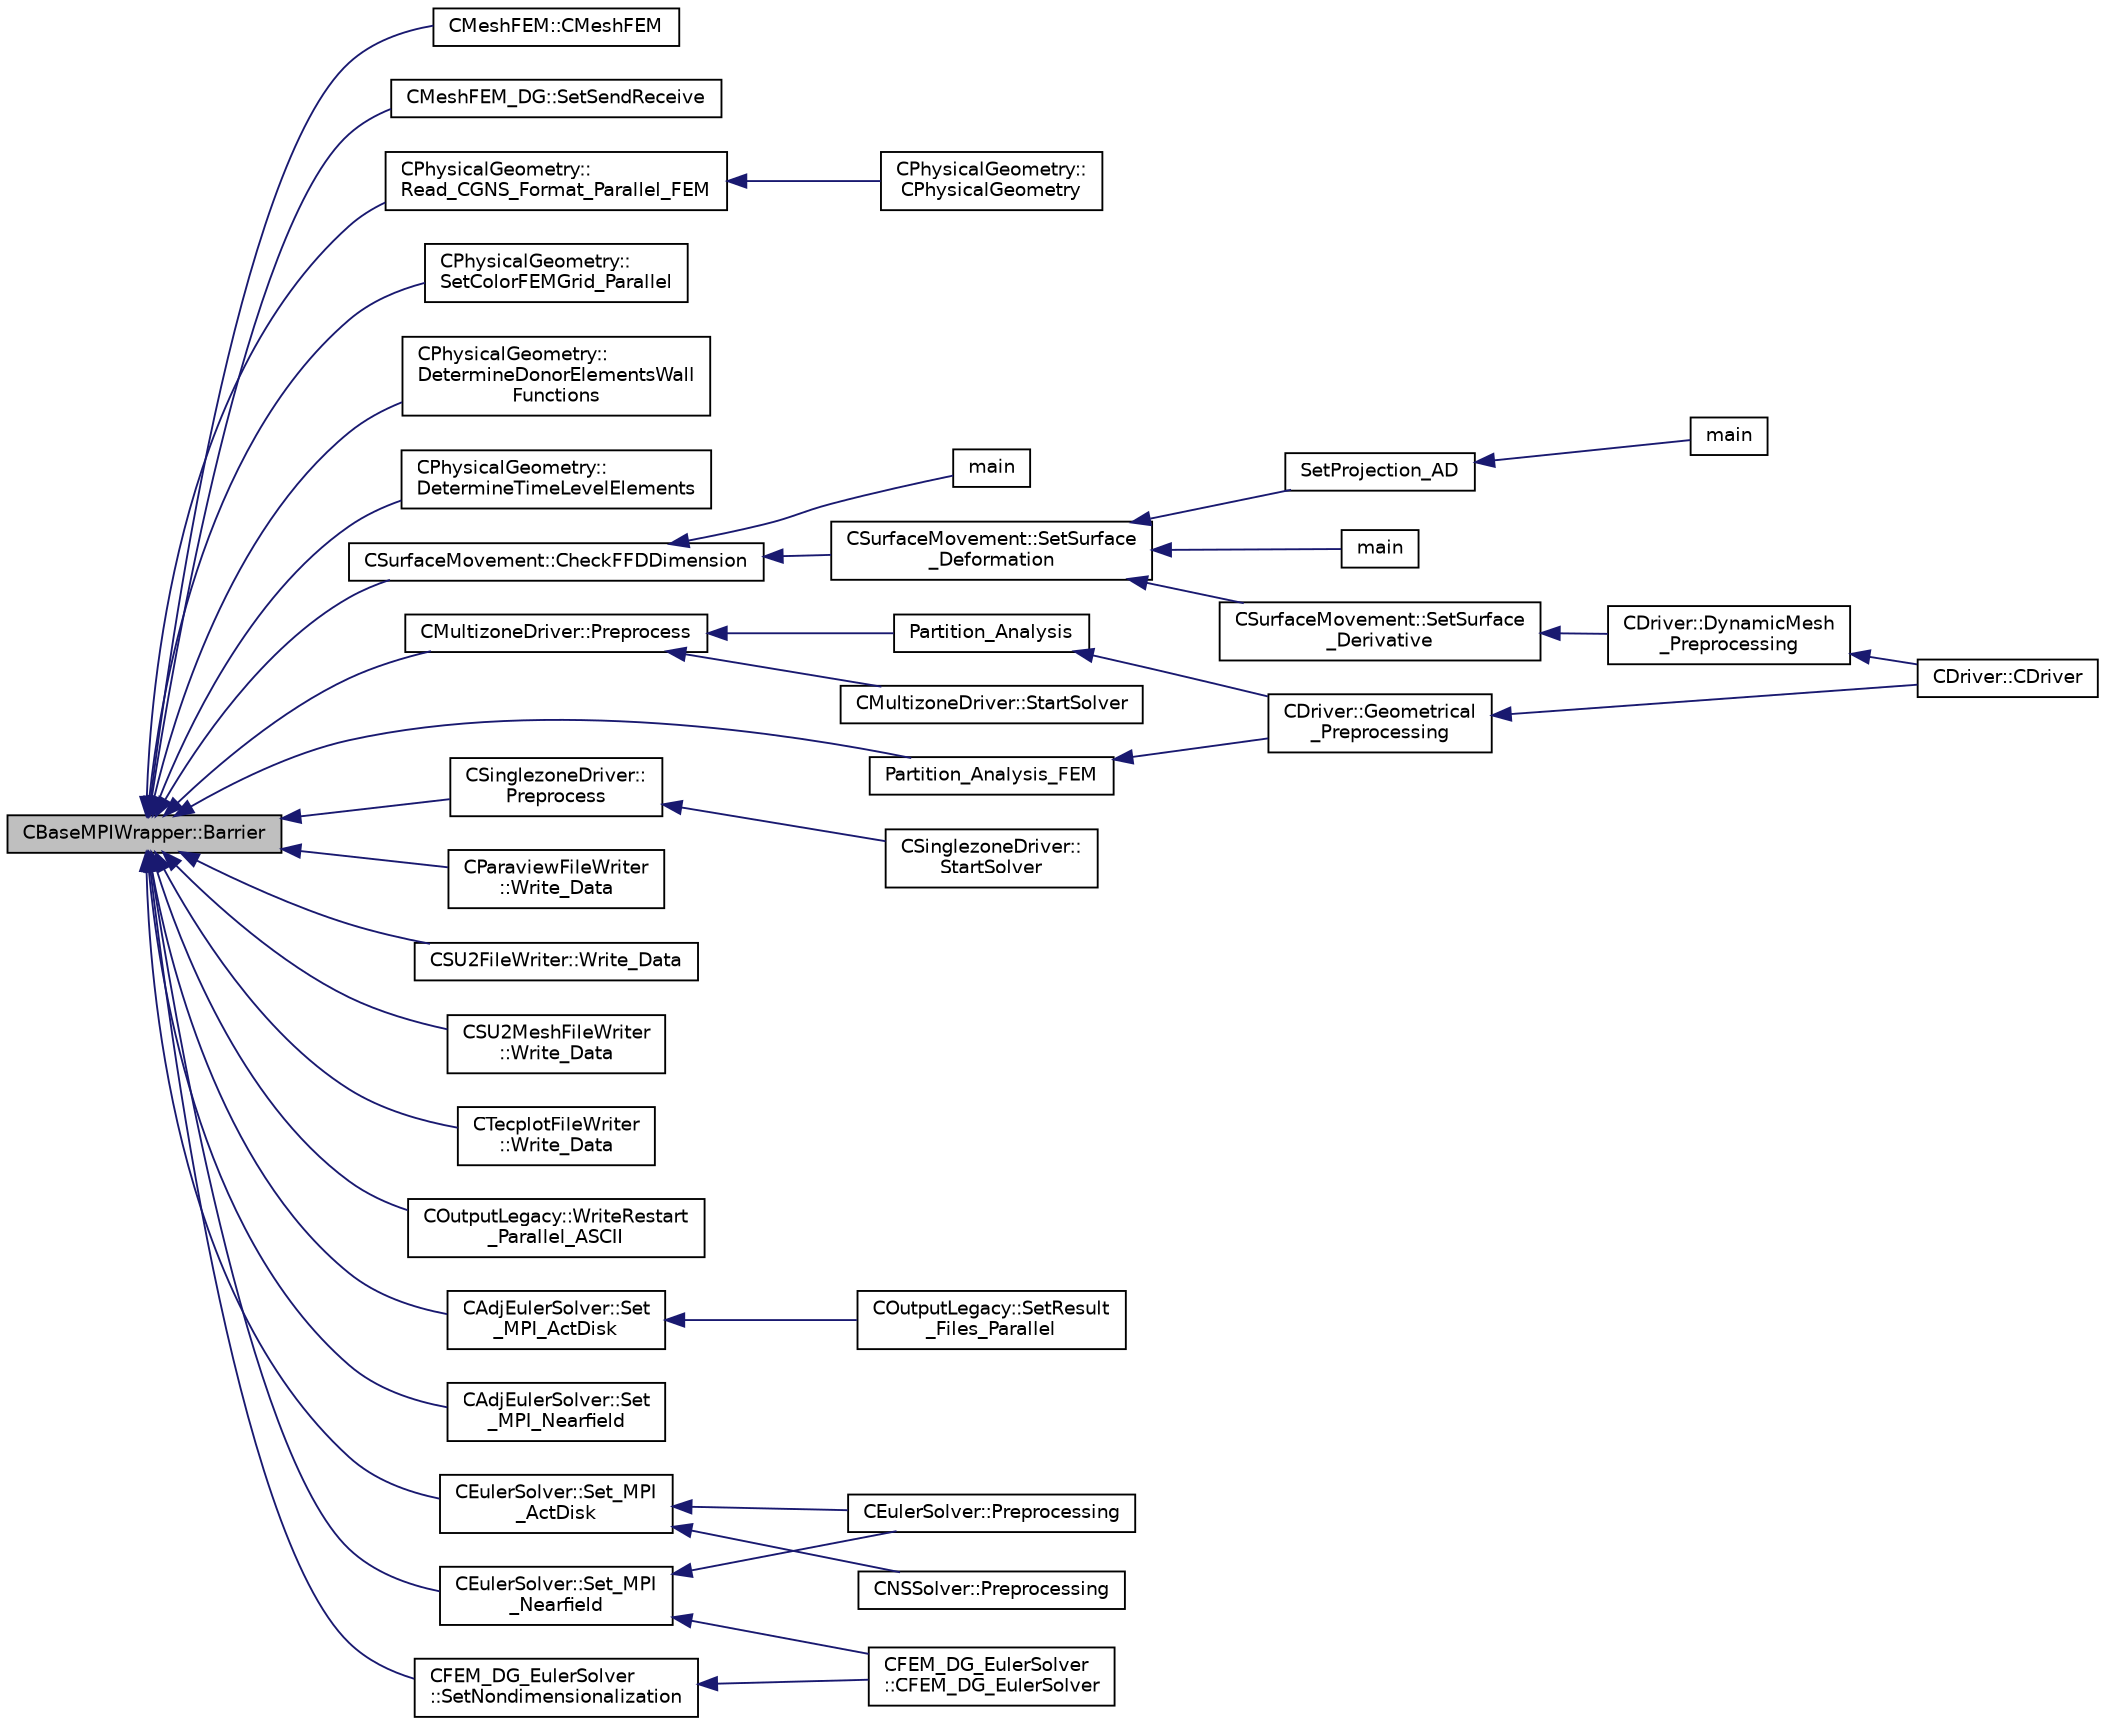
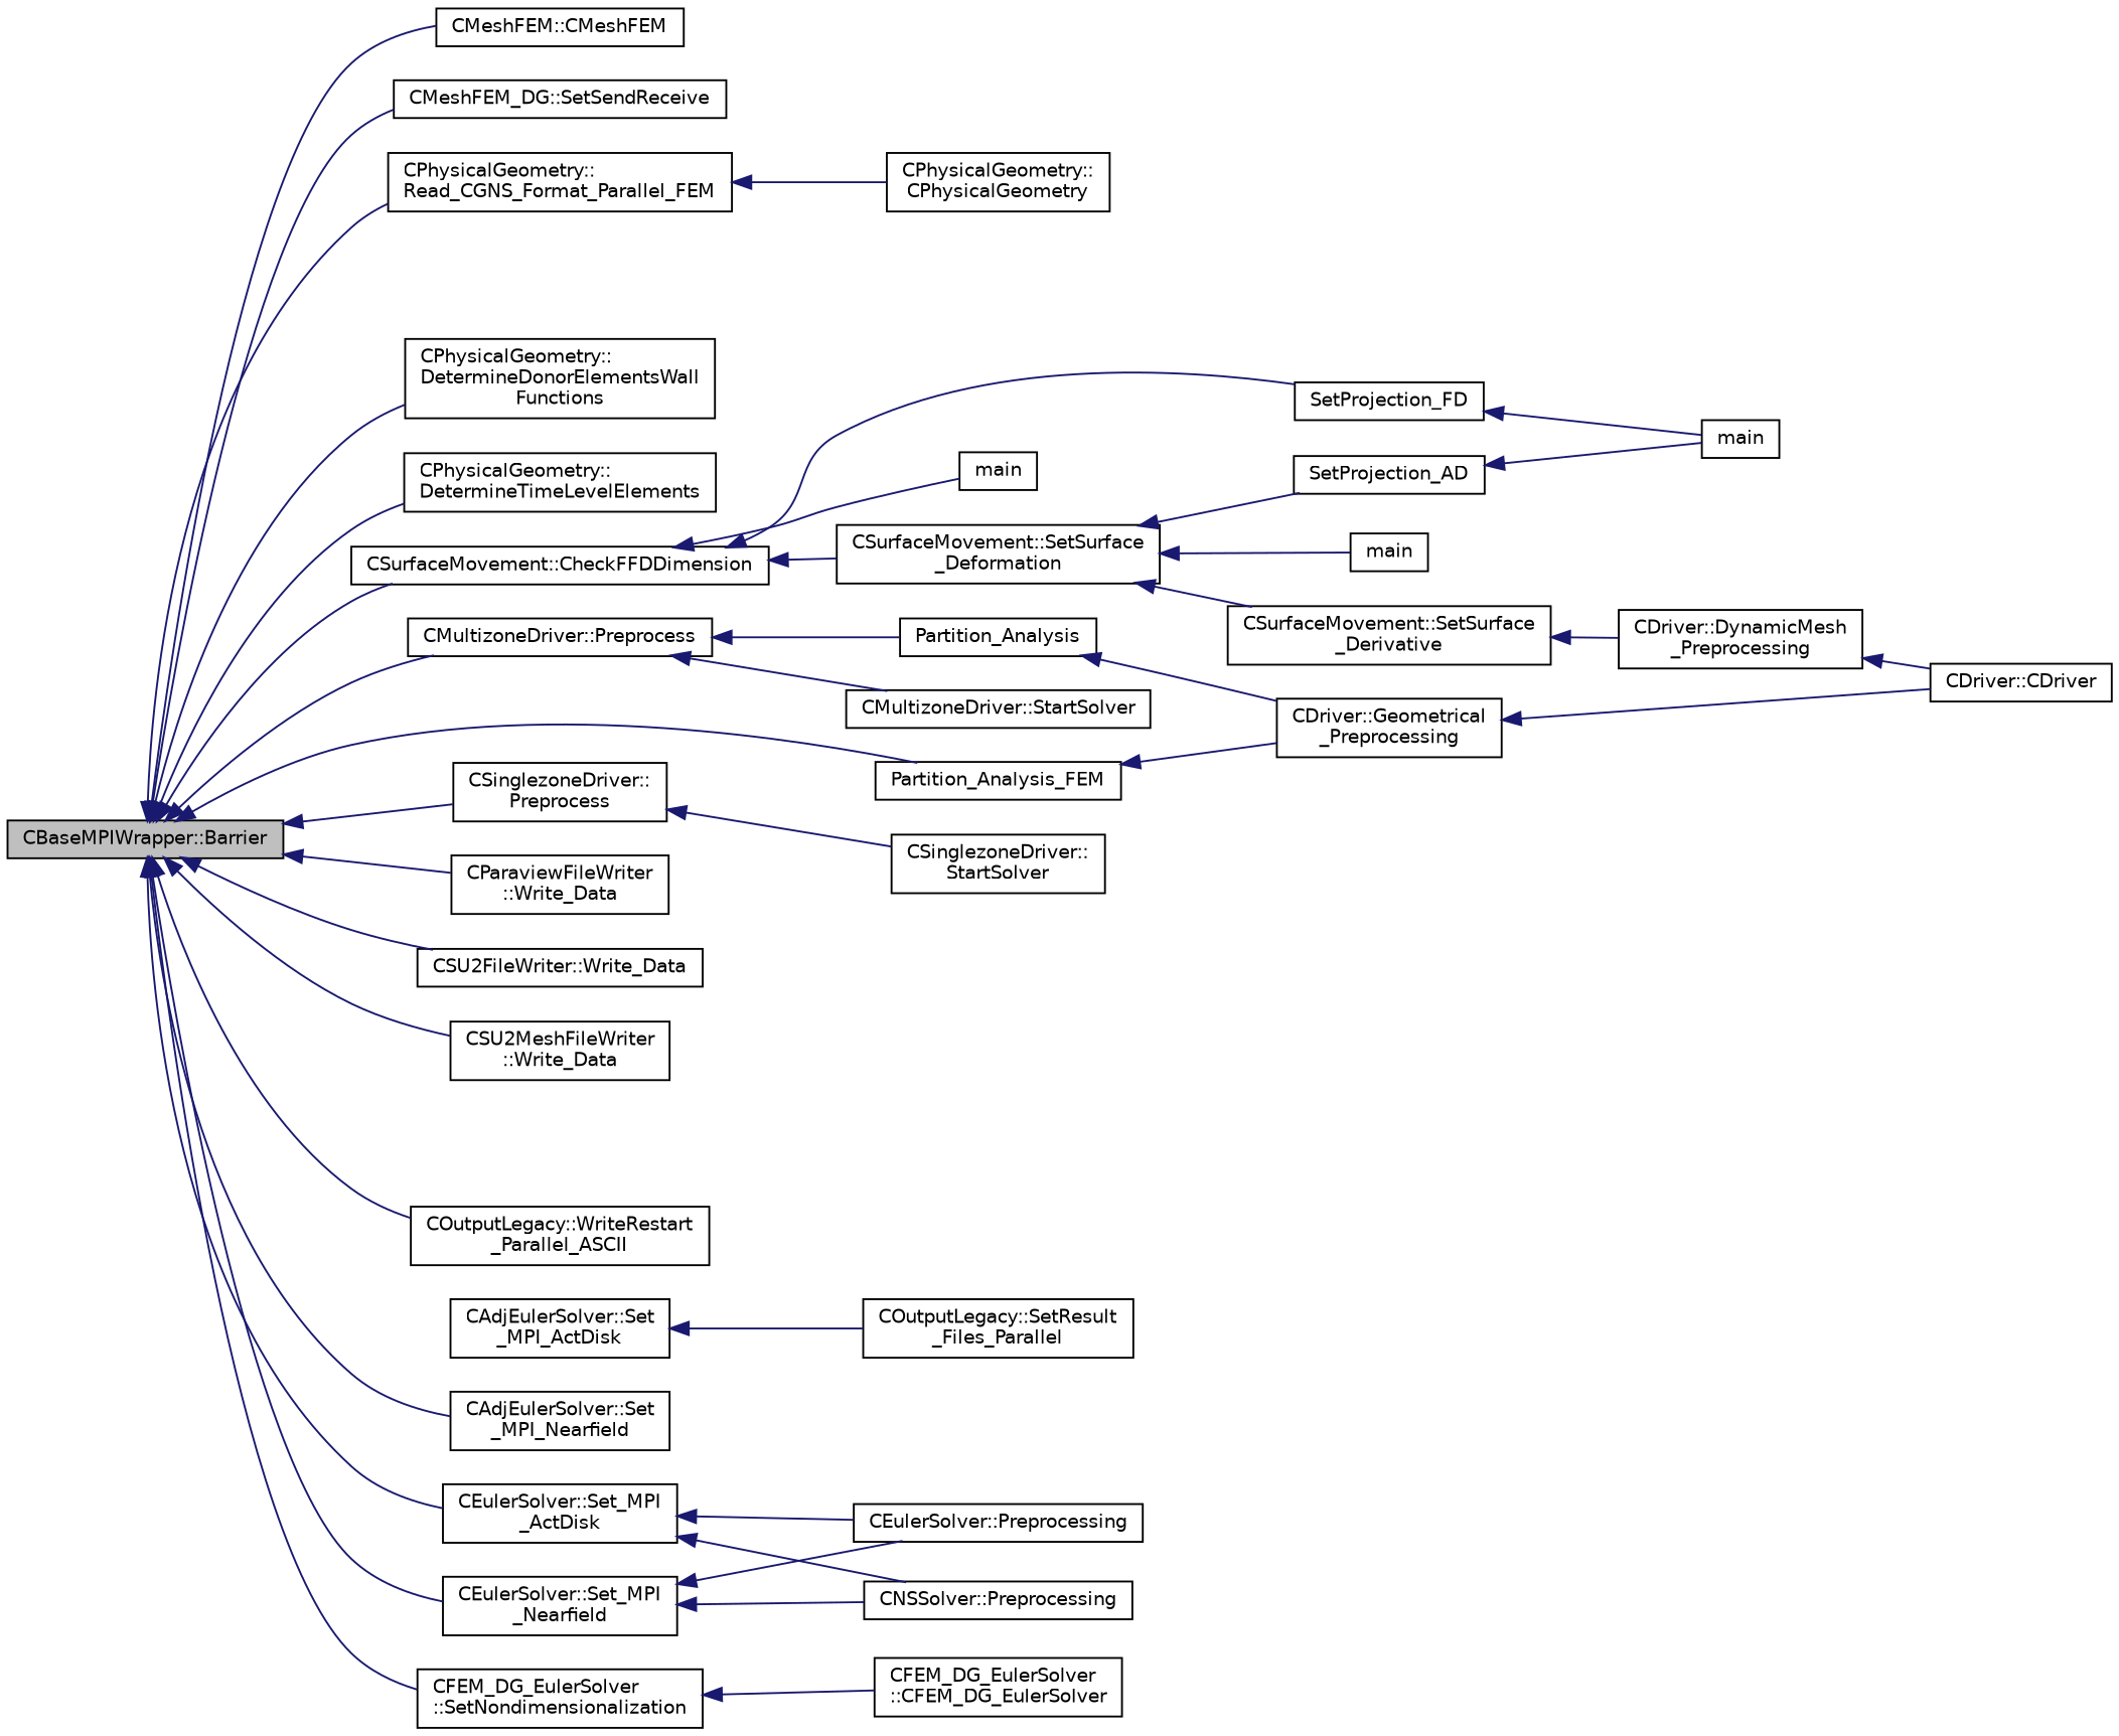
  digraph {
    rankdir=LR
    node [color=black fillcolor=white fontname=Helvetica fontsize=10 shape=record style=filled]
    edge [color=midnightblue dir=back fontname=Helvetica fontsize=10 labelfontname=Helvetica labelfontsize=10 style=solid]
    n1 [fillcolor=grey75 fontcolor=black height=0.2 label="CBaseMPIWrapper::Barrier" width=0.4]
    n2 [height=0.2 label="CMeshFEM::CMeshFEM" width=0.4]
    n3 [height=0.2 label="CMeshFEM_DG::SetSendReceive" width=0.4]
    n4 [height=0.2 label="CPhysicalGeometry::\lRead_CGNS_Format_Parallel_FEM" width=0.4]
-   n5 [height=0.2 label="CPhysicalGeometry::\lSetColorFEMGrid_Parallel" width=0.4]
    n6 [height=0.2 label="CPhysicalGeometry::\lDetermineDonorElementsWall\lFunctions" width=0.4]
    n7 [height=0.2 label="CPhysicalGeometry::\lDetermineTimeLevelElements" width=0.4]
    n8 [height=0.2 label="CSurfaceMovement::CheckFFDDimension" width=0.4]
    n9 [height=0.2 label=Partition_Analysis_FEM width=0.4]
    n10 [height=0.2 label="CMultizoneDriver::Preprocess" width=0.4]
    n11 [height=0.2 label="CSinglezoneDriver::\lPreprocess" width=0.4]
    n12 [height=0.2 label="CParaviewFileWriter\l::Write_Data" width=0.4]
    n13 [height=0.2 label="CSU2FileWriter::Write_Data" width=0.4]
    n14 [height=0.2 label="CSU2MeshFileWriter\l::Write_Data" width=0.4]
-   n15 [height=0.2 label="CTecplotFileWriter\l::Write_Data" width=0.4]
    n16 [height=0.2 label="COutputLegacy::WriteRestart\l_Parallel_ASCII" width=0.4]
    n17 [height=0.2 label="CAdjEulerSolver::Set\l_MPI_ActDisk" width=0.4]
    n18 [height=0.2 label="CAdjEulerSolver::Set\l_MPI_Nearfield" width=0.4]
    n19 [height=0.2 label="CEulerSolver::Set_MPI\l_ActDisk" width=0.4]
    n20 [height=0.2 label="CEulerSolver::Set_MPI\l_Nearfield" width=0.4]
    n21 [height=0.2 label="CFEM_DG_EulerSolver\l::SetNondimensionalization" width=0.4]
    n22 [height=0.2 label="CPhysicalGeometry::\lCPhysicalGeometry" width=0.4]
    n23 [height=0.2 label="CSurfaceMovement::SetSurface\l_Deformation" width=0.4]
+   n24 [height=0.2 label=SetProjection_FD width=0.4]
    n25 [height=0.2 label=main width=0.4]
    n26 [height=0.2 label=Partition_Analysis width=0.4]
    n27 [height=0.2 label="CDriver::Geometrical\l_Preprocessing" width=0.4]
    n28 [height=0.2 label="CMultizoneDriver::StartSolver" width=0.4]
    n29 [height=0.2 label="CSinglezoneDriver::\lStartSolver" width=0.4]
    n30 [height=0.2 label="COutputLegacy::SetResult\l_Files_Parallel" width=0.4]
    n31 [height=0.2 label="CEulerSolver::Preprocessing" width=0.4]
    n32 [height=0.2 label="CNSSolver::Preprocessing" width=0.4]
    n33 [height=0.2 label="CFEM_DG_EulerSolver\l::CFEM_DG_EulerSolver" width=0.4]
    n34 [height=0.2 label="CSurfaceMovement::SetSurface\l_Derivative" width=0.4]
    n35 [height=0.2 label=main width=0.4]
    n36 [height=0.2 label=SetProjection_AD width=0.4]
    n37 [height=0.2 label=main width=0.4]
    n38 [height=0.2 label="CDriver::DynamicMesh\l_Preprocessing" width=0.4]
    n39 [height=0.2 label="CDriver::CDriver" width=0.4]
    n1 -> n2
    n1 -> n3
    n1 -> n4
-   n1 -> n5
    n1 -> n6
    n1 -> n7
    n1 -> n8
    n1 -> n9
    n1 -> n10
    n1 -> n11
    n1 -> n12
    n1 -> n13
    n1 -> n14
-   n1 -> n15
    n1 -> n16
-   n1 -> n17
    n1 -> n18
    n1 -> n19
    n1 -> n20
    n1 -> n21
    n4 -> n22
    n8 -> n23
+   n8 -> n24
    n8 -> n25
    n9 -> n27
    n10 -> n26
    n10 -> n28
    n11 -> n29
    n17 -> n30
    n19 -> n31
    n19 -> n32
    n20 -> n31
-   n20 -> n33
+   n20 -> n32
    n21 -> n33
    n23 -> n34
    n23 -> n35
    n23 -> n36
+   n24 -> n37
    n26 -> n27
    n27 -> n39
    n34 -> n38
    n36 -> n37
    n38 -> n39
  }
